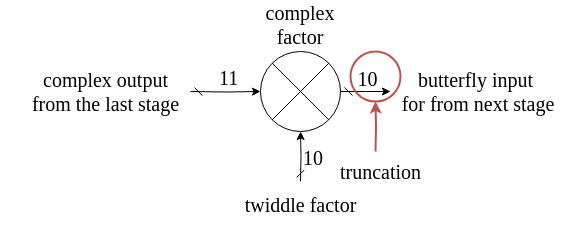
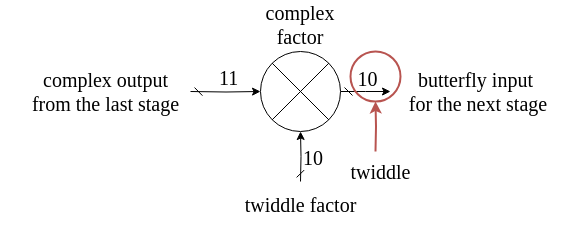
  <mxCell id="0" />
  <mxCell id="1" parent="0" />
  <mxCell id="2" style="edgeStyle=orthogonalEdgeStyle;rounded=0;orthogonalLoop=1;jettySize=auto;html=1;startArrow=dash;startFill=0;" edge="1" parent="1" target="8"><mxGeometry relative="1" as="geometry"><mxPoint x="190" y="60" as="sourcePoint" /></mxGeometry></mxCell>
  <mxCell id="3" value="&lt;font style=&quot;font-size: 20px;&quot; face=&quot;Times New Roman&quot;&gt;11&lt;/font&gt;" style="edgeLabel;html=1;align=center;verticalAlign=bottom;resizable=0;points=[];labelPosition=center;verticalLabelPosition=top;" vertex="1" connectable="0" parent="2"><mxGeometry x="0.064" relative="1" as="geometry"><mxPoint as="offset" /></mxGeometry></mxCell>
  <mxCell id="4" style="edgeStyle=orthogonalEdgeStyle;rounded=0;orthogonalLoop=1;jettySize=auto;html=1;exitX=0.5;exitY=1;exitDx=0;exitDy=0;entryX=0.5;entryY=1;entryDx=0;entryDy=0;startArrow=dash;startFill=0;" edge="1" parent="1" target="8"><mxGeometry relative="1" as="geometry"><mxPoint x="300" y="150" as="sourcePoint" /></mxGeometry></mxCell>
  <mxCell id="5" value="&lt;font style=&quot;font-size: 20px;&quot; face=&quot;Times New Roman&quot;&gt;10&lt;/font&gt;" style="edgeLabel;html=1;align=left;verticalAlign=middle;resizable=0;points=[];labelPosition=right;verticalLabelPosition=middle;" vertex="1" connectable="0" parent="4"><mxGeometry x="-0.01" relative="1" as="geometry"><mxPoint as="offset" /></mxGeometry></mxCell>
  <mxCell id="6" style="edgeStyle=orthogonalEdgeStyle;rounded=0;orthogonalLoop=1;jettySize=auto;html=1;startArrow=dash;startFill=0;" edge="1" parent="1" source="8"><mxGeometry relative="1" as="geometry"><mxPoint x="390" y="60" as="targetPoint" /></mxGeometry></mxCell>
  <mxCell id="7" value="&lt;font style=&quot;font-size: 20px;&quot; face=&quot;Times New Roman&quot;&gt;10&lt;/font&gt;" style="edgeLabel;html=1;align=center;verticalAlign=bottom;resizable=0;points=[];labelPosition=center;verticalLabelPosition=top;" vertex="1" connectable="0" parent="6"><mxGeometry x="0.089" y="-1" relative="1" as="geometry"><mxPoint as="offset" /></mxGeometry></mxCell>
  <mxCell id="8" value="&lt;font style=&quot;font-size: 20px;&quot; face=&quot;Times New Roman&quot;&gt;complex factor&lt;/font&gt;" style="shape=sumEllipse;perimeter=ellipsePerimeter;whiteSpace=wrap;html=1;backgroundOutline=1;labelPosition=center;verticalLabelPosition=top;align=center;verticalAlign=bottom;" vertex="1" parent="1"><mxGeometry x="260" y="20" width="80" height="80" as="geometry" /></mxCell>
  <mxCell id="9" style="edgeStyle=orthogonalEdgeStyle;rounded=0;orthogonalLoop=1;jettySize=auto;html=1;entryX=0.5;entryY=1;entryDx=0;entryDy=0;strokeWidth=2;fillColor=#f8cecc;strokeColor=#b85450;" edge="1" parent="1" target="10"><mxGeometry relative="1" as="geometry"><mxPoint x="375" y="120" as="sourcePoint" /></mxGeometry></mxCell>
  <mxCell id="10" value="" style="ellipse;whiteSpace=wrap;html=1;aspect=fixed;fillColor=none;strokeColor=#b85450;gradientColor=default;strokeWidth=2;" vertex="1" parent="1"><mxGeometry x="350" y="20" width="50" height="50" as="geometry" /></mxCell>
- <mxCell id="11" value="&lt;font style=&quot;font-size: 20px;&quot; face=&quot;Times New Roman&quot;&gt;truncation&lt;/font&gt;" style="text;html=1;align=center;verticalAlign=middle;resizable=0;points=[];autosize=1;strokeColor=none;fillColor=none;" vertex="1" parent="1"><mxGeometry x="330" y="120" width="100" height="40" as="geometry" /></mxCell>
+ <mxCell id="11" value="&lt;font style=&quot;font-size: 20px;&quot; face=&quot;Times New Roman&quot;&gt;twiddle&lt;/font&gt;" style="text;html=1;align=center;verticalAlign=middle;resizable=0;points=[];autosize=1;strokeColor=none;fillColor=none;" vertex="1" parent="1"><mxGeometry x="330" y="120" width="100" height="40" as="geometry" /></mxCell>
  <mxCell id="12" value="&lt;font style=&quot;font-size: 20px;&quot; face=&quot;Times New Roman&quot;&gt;complex output &lt;br&gt;from the last stage&lt;/font&gt;" style="text;html=1;align=center;verticalAlign=middle;resizable=0;points=[];autosize=1;strokeColor=none;fillColor=none;" vertex="1" parent="1"><mxGeometry x="20" y="30" width="170" height="60" as="geometry" /></mxCell>
- <mxCell id="13" value="&lt;font style=&quot;font-size: 20px;&quot; face=&quot;Times New Roman&quot;&gt;butterfly input &lt;br&gt;&amp;nbsp;for from next stage&lt;/font&gt;" style="text;html=1;align=center;verticalAlign=middle;resizable=0;points=[];autosize=1;strokeColor=none;fillColor=none;" vertex="1" parent="1"><mxGeometry x="390" y="30" width="170" height="60" as="geometry" /></mxCell>
+ <mxCell id="13" value="&lt;font style=&quot;font-size: 20px;&quot; face=&quot;Times New Roman&quot;&gt;butterfly input &lt;br&gt;&amp;nbsp;for the next stage&lt;/font&gt;" style="text;html=1;align=center;verticalAlign=middle;resizable=0;points=[];autosize=1;strokeColor=none;fillColor=none;" vertex="1" parent="1"><mxGeometry x="390" y="30" width="170" height="60" as="geometry" /></mxCell>
  <mxCell id="14" value="&lt;font style=&quot;font-size: 20px;&quot; face=&quot;Times New Roman&quot;&gt;twiddle factor&lt;/font&gt;" style="text;html=1;align=center;verticalAlign=middle;resizable=0;points=[];autosize=1;strokeColor=none;fillColor=none;" vertex="1" parent="1"><mxGeometry x="230" y="153" width="140" height="40" as="geometry" /></mxCell>
